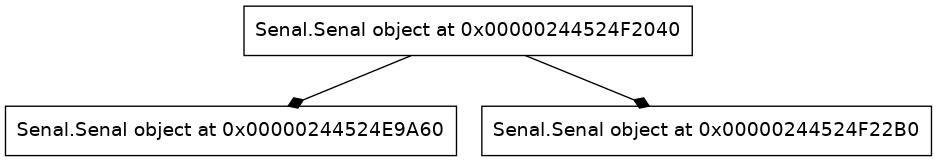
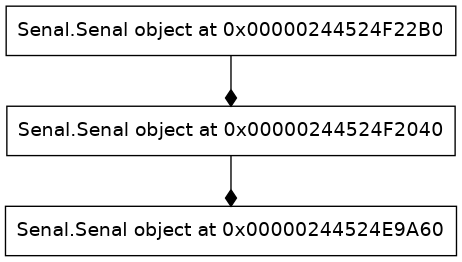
  digraph {
    node [fontname=Helvetica shape=record]
    edge [arrowhead=diamond]
    n1 [label=<Senal.Senal object at 0x00000244524E9A60>]
    n2 [label=<Senal.Senal object at 0x00000244524F2040>]
    n3 [label=<Senal.Senal object at 0x00000244524F22B0>]
    n2 -> n1
-   n2 -> n3
+   n3 -> n2
  }
